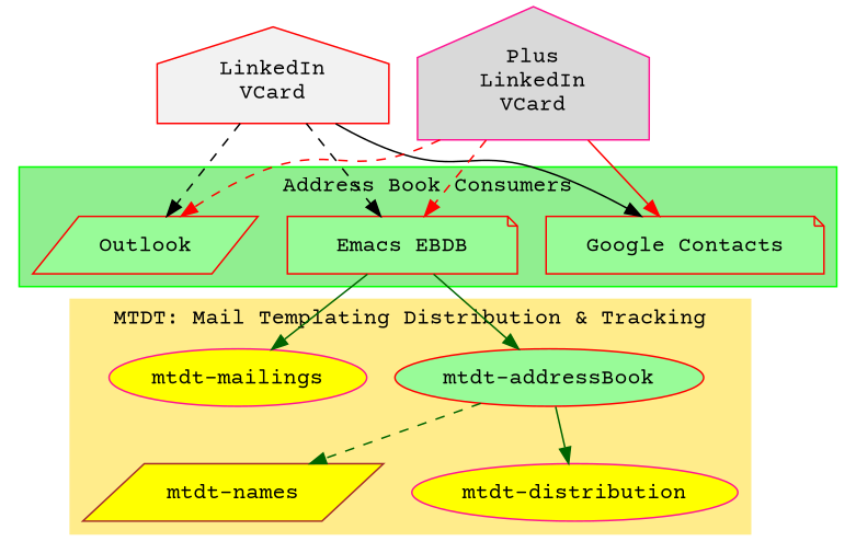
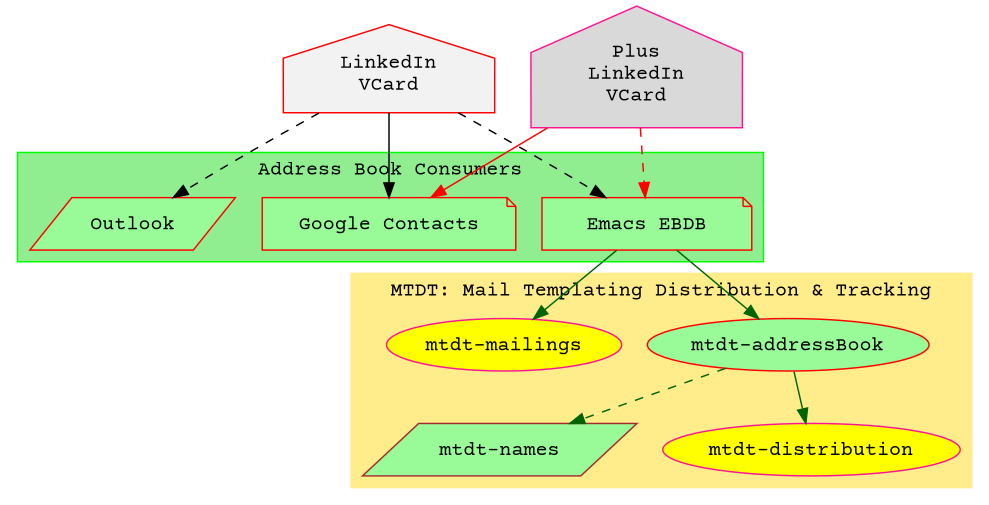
  digraph {
    fontname="Courier Prime"
    node [color=red fillcolor=palegreen fontname="Courier Prime" shape=ellipse style=filled]
    edge [color=darkgreen fontname="Courier Prime" style=solid]
    Outlook [height=0.5 shape=parallelogram width=1.2999]
    n2 [height=0.5 label="Google Contacts" shape=note width=2.4192]
    n3 [height=0.5 label="Emacs EBDB" shape=note width=2.004]
-   "mtdt-names" [color=brown fillcolor=yellow height=0.5 shape=parallelogram width=1.8415]
+   "mtdt-names" [color=brown height=0.5 shape=parallelogram width=1.8415]
    "mtdt-addressBook" [height=0.5 width=2.6539]
    "mtdt-distribution" [color=deeppink fillcolor=yellow height=0.5 width=2.5276]
    "mtdt-mailings" [color=deeppink fillcolor=yellow height=0.5 width=2.0943]
    n8 [fillcolor=gray95 height=0.52778 label="LinkedIn\nVCard" shape=house width=1.0972]
    n9 [color=deeppink fillcolor=gray85 height=0.73611 label="Plus\nLinkedIn\nVCard" shape=house width=1.0972]
    subgraph cluster_1 {
      color=green
      fillcolor=lightgreen
      label="Address Book Consumers"
      style=filled
      Outlook
      n2
      n3
    }
    subgraph cluster_2 {
      color=lightgoldenrod1
      label="MTDT: Mail Templating Distribution & Tracking"
      style=filled
      "mtdt-names"
      "mtdt-addressBook"
      "mtdt-distribution"
      "mtdt-mailings"
    }
    n3 -> "mtdt-addressBook"
    n3 -> "mtdt-mailings"
    "mtdt-addressBook" -> "mtdt-names" [style=dashed]
    "mtdt-addressBook" -> "mtdt-distribution"
    n8 -> Outlook [style=dashed color=""]
    n8 -> n2 [color=""]
    n8 -> n3 [style=dashed color=""]
-   n9 -> Outlook [color=red style=dashed]
    n9 -> n2 [color=red]
    n9 -> n3 [color=red style=dashed]
  }
